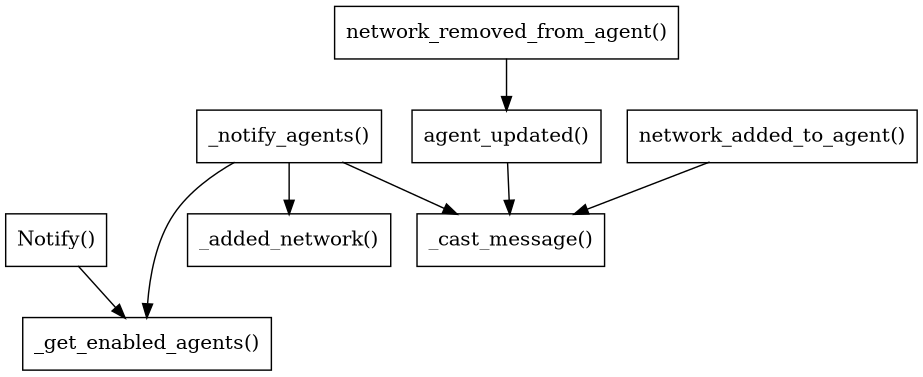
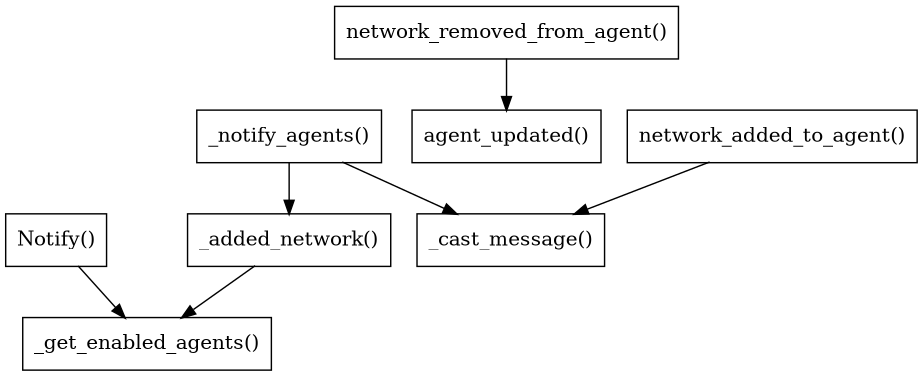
  digraph {
    node [shape=record]
    "Notify()"
    "_get_enabled_agents()"
    n3 [label="_added_network()"]
    "_notify_agents()"
    "_cast_message()"
    "network_removed_from_agent()"
    "agent_updated()"
    "network_added_to_agent()"
    "Notify()" -> "_get_enabled_agents()"
-   "_notify_agents()" -> "_get_enabled_agents()"
+   n3 -> "_get_enabled_agents()"
    "_notify_agents()" -> n3
    "_notify_agents()" -> "_cast_message()"
    "network_removed_from_agent()" -> "agent_updated()"
-   "agent_updated()" -> "_cast_message()"
    "network_added_to_agent()" -> "_cast_message()"
  }
